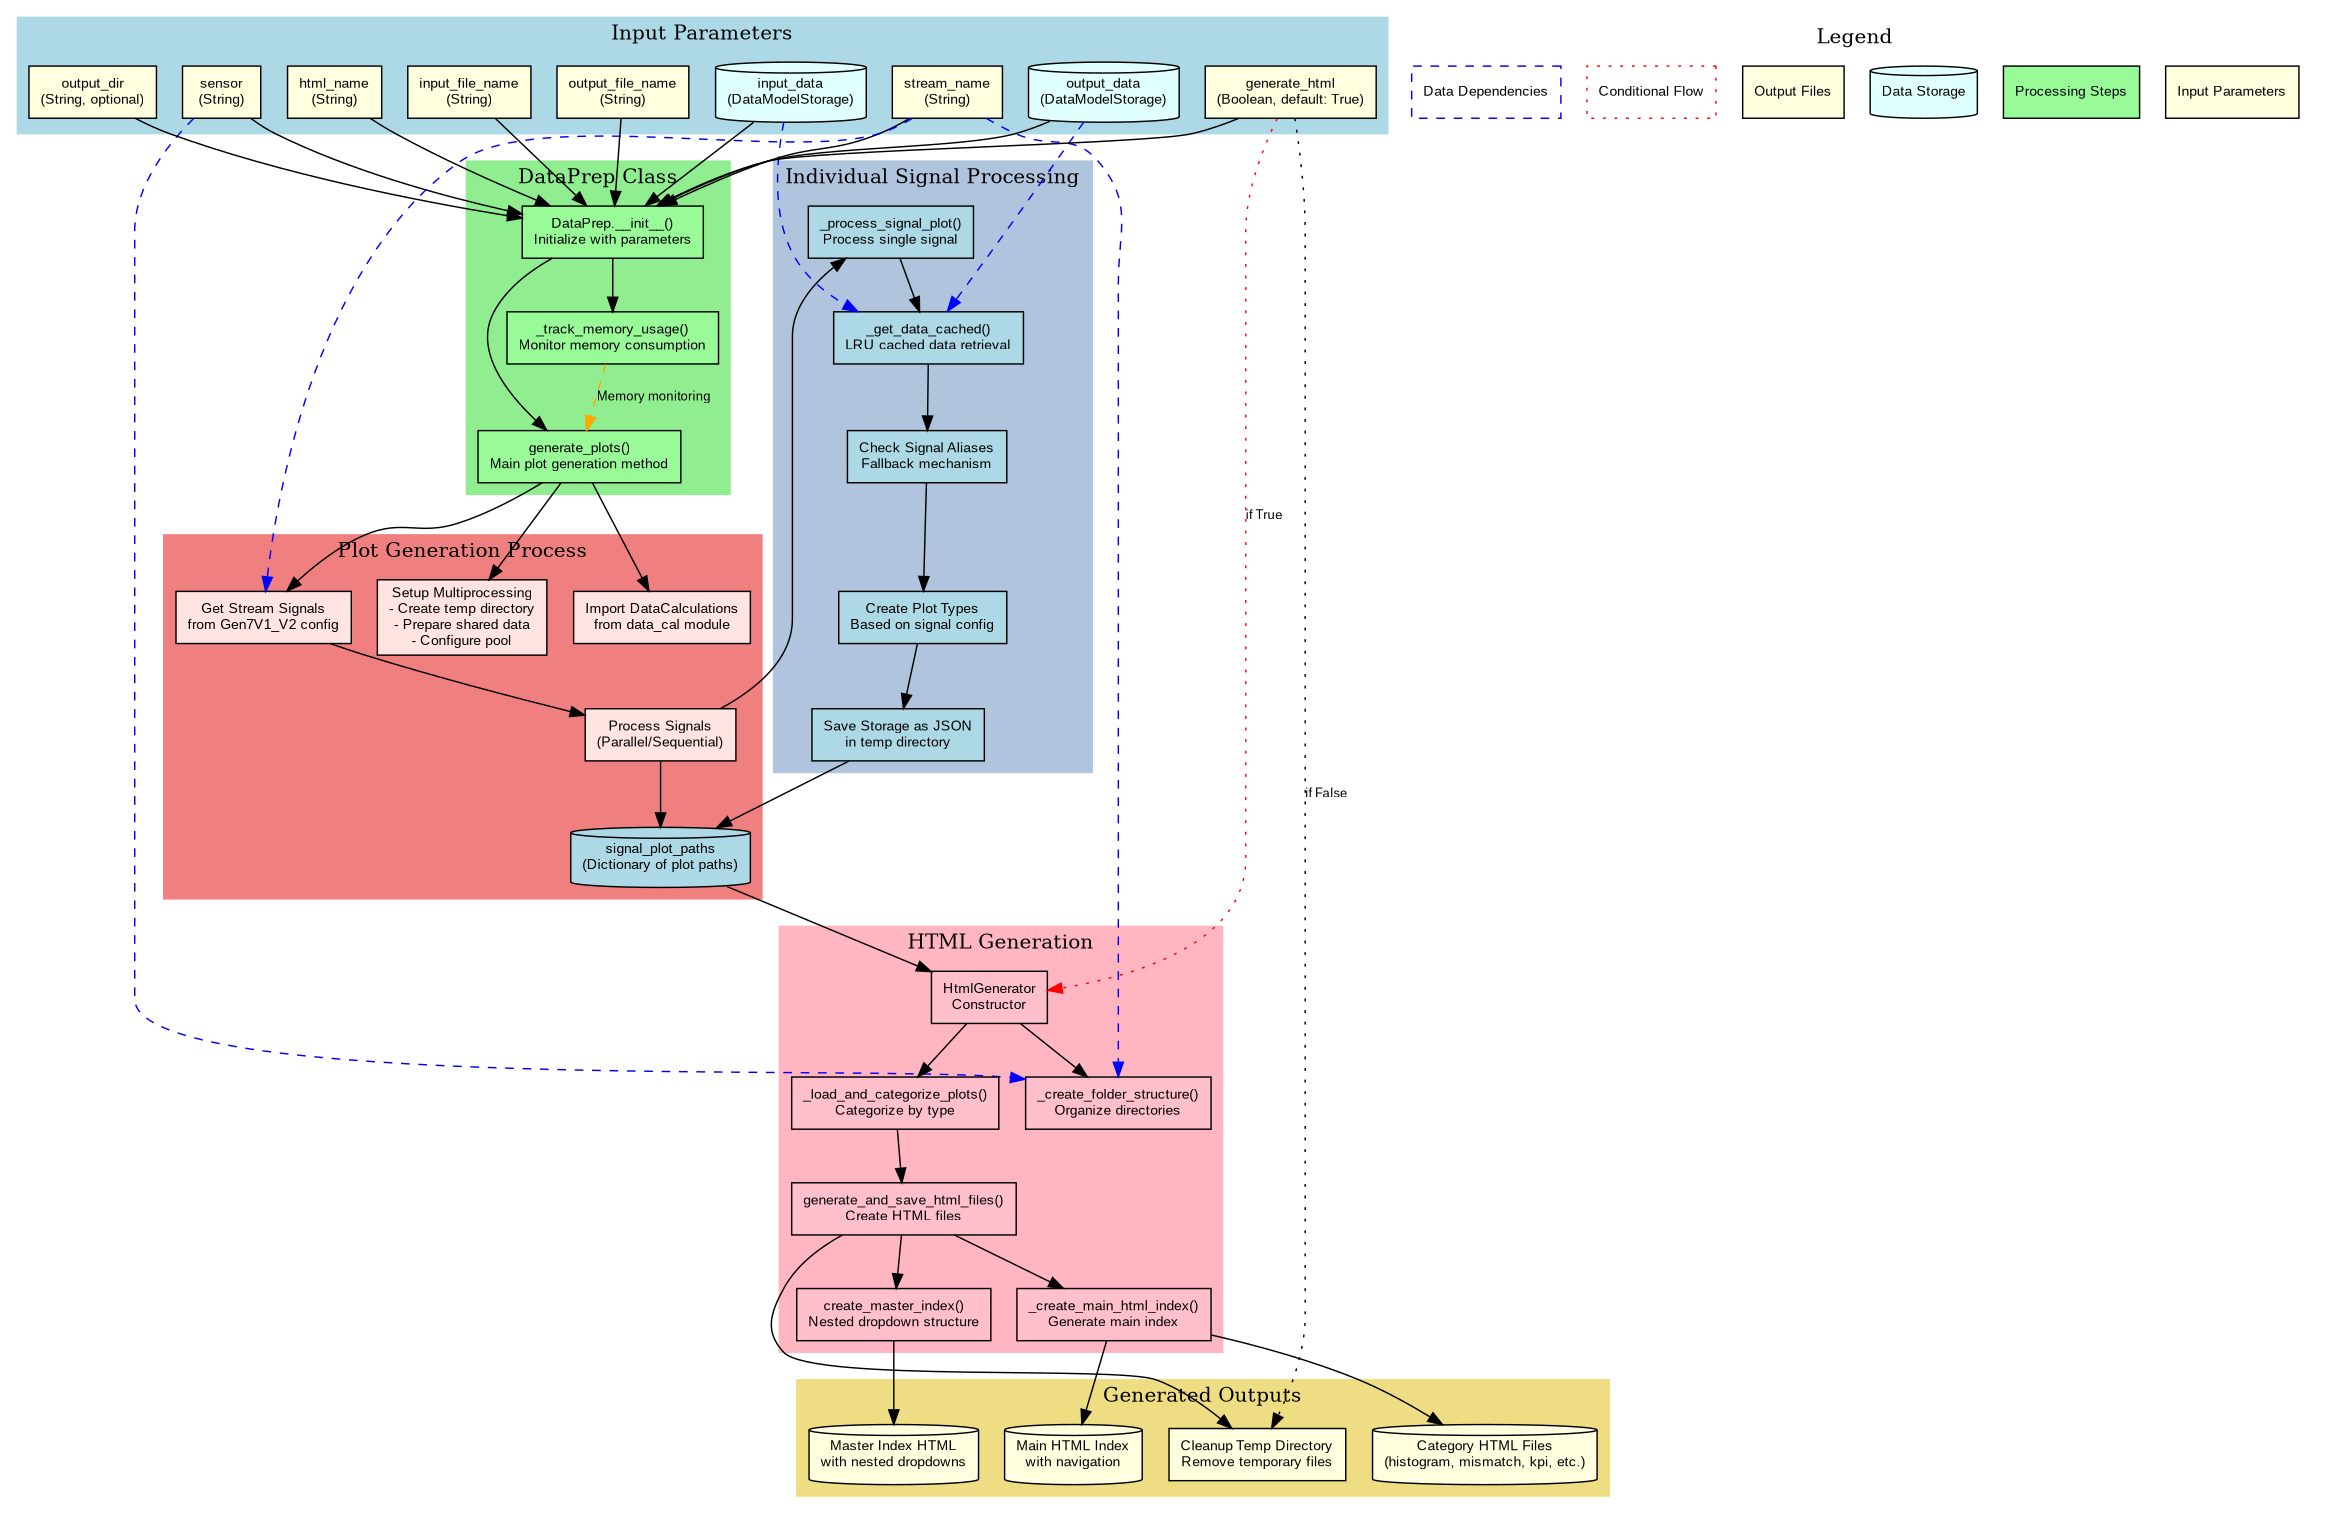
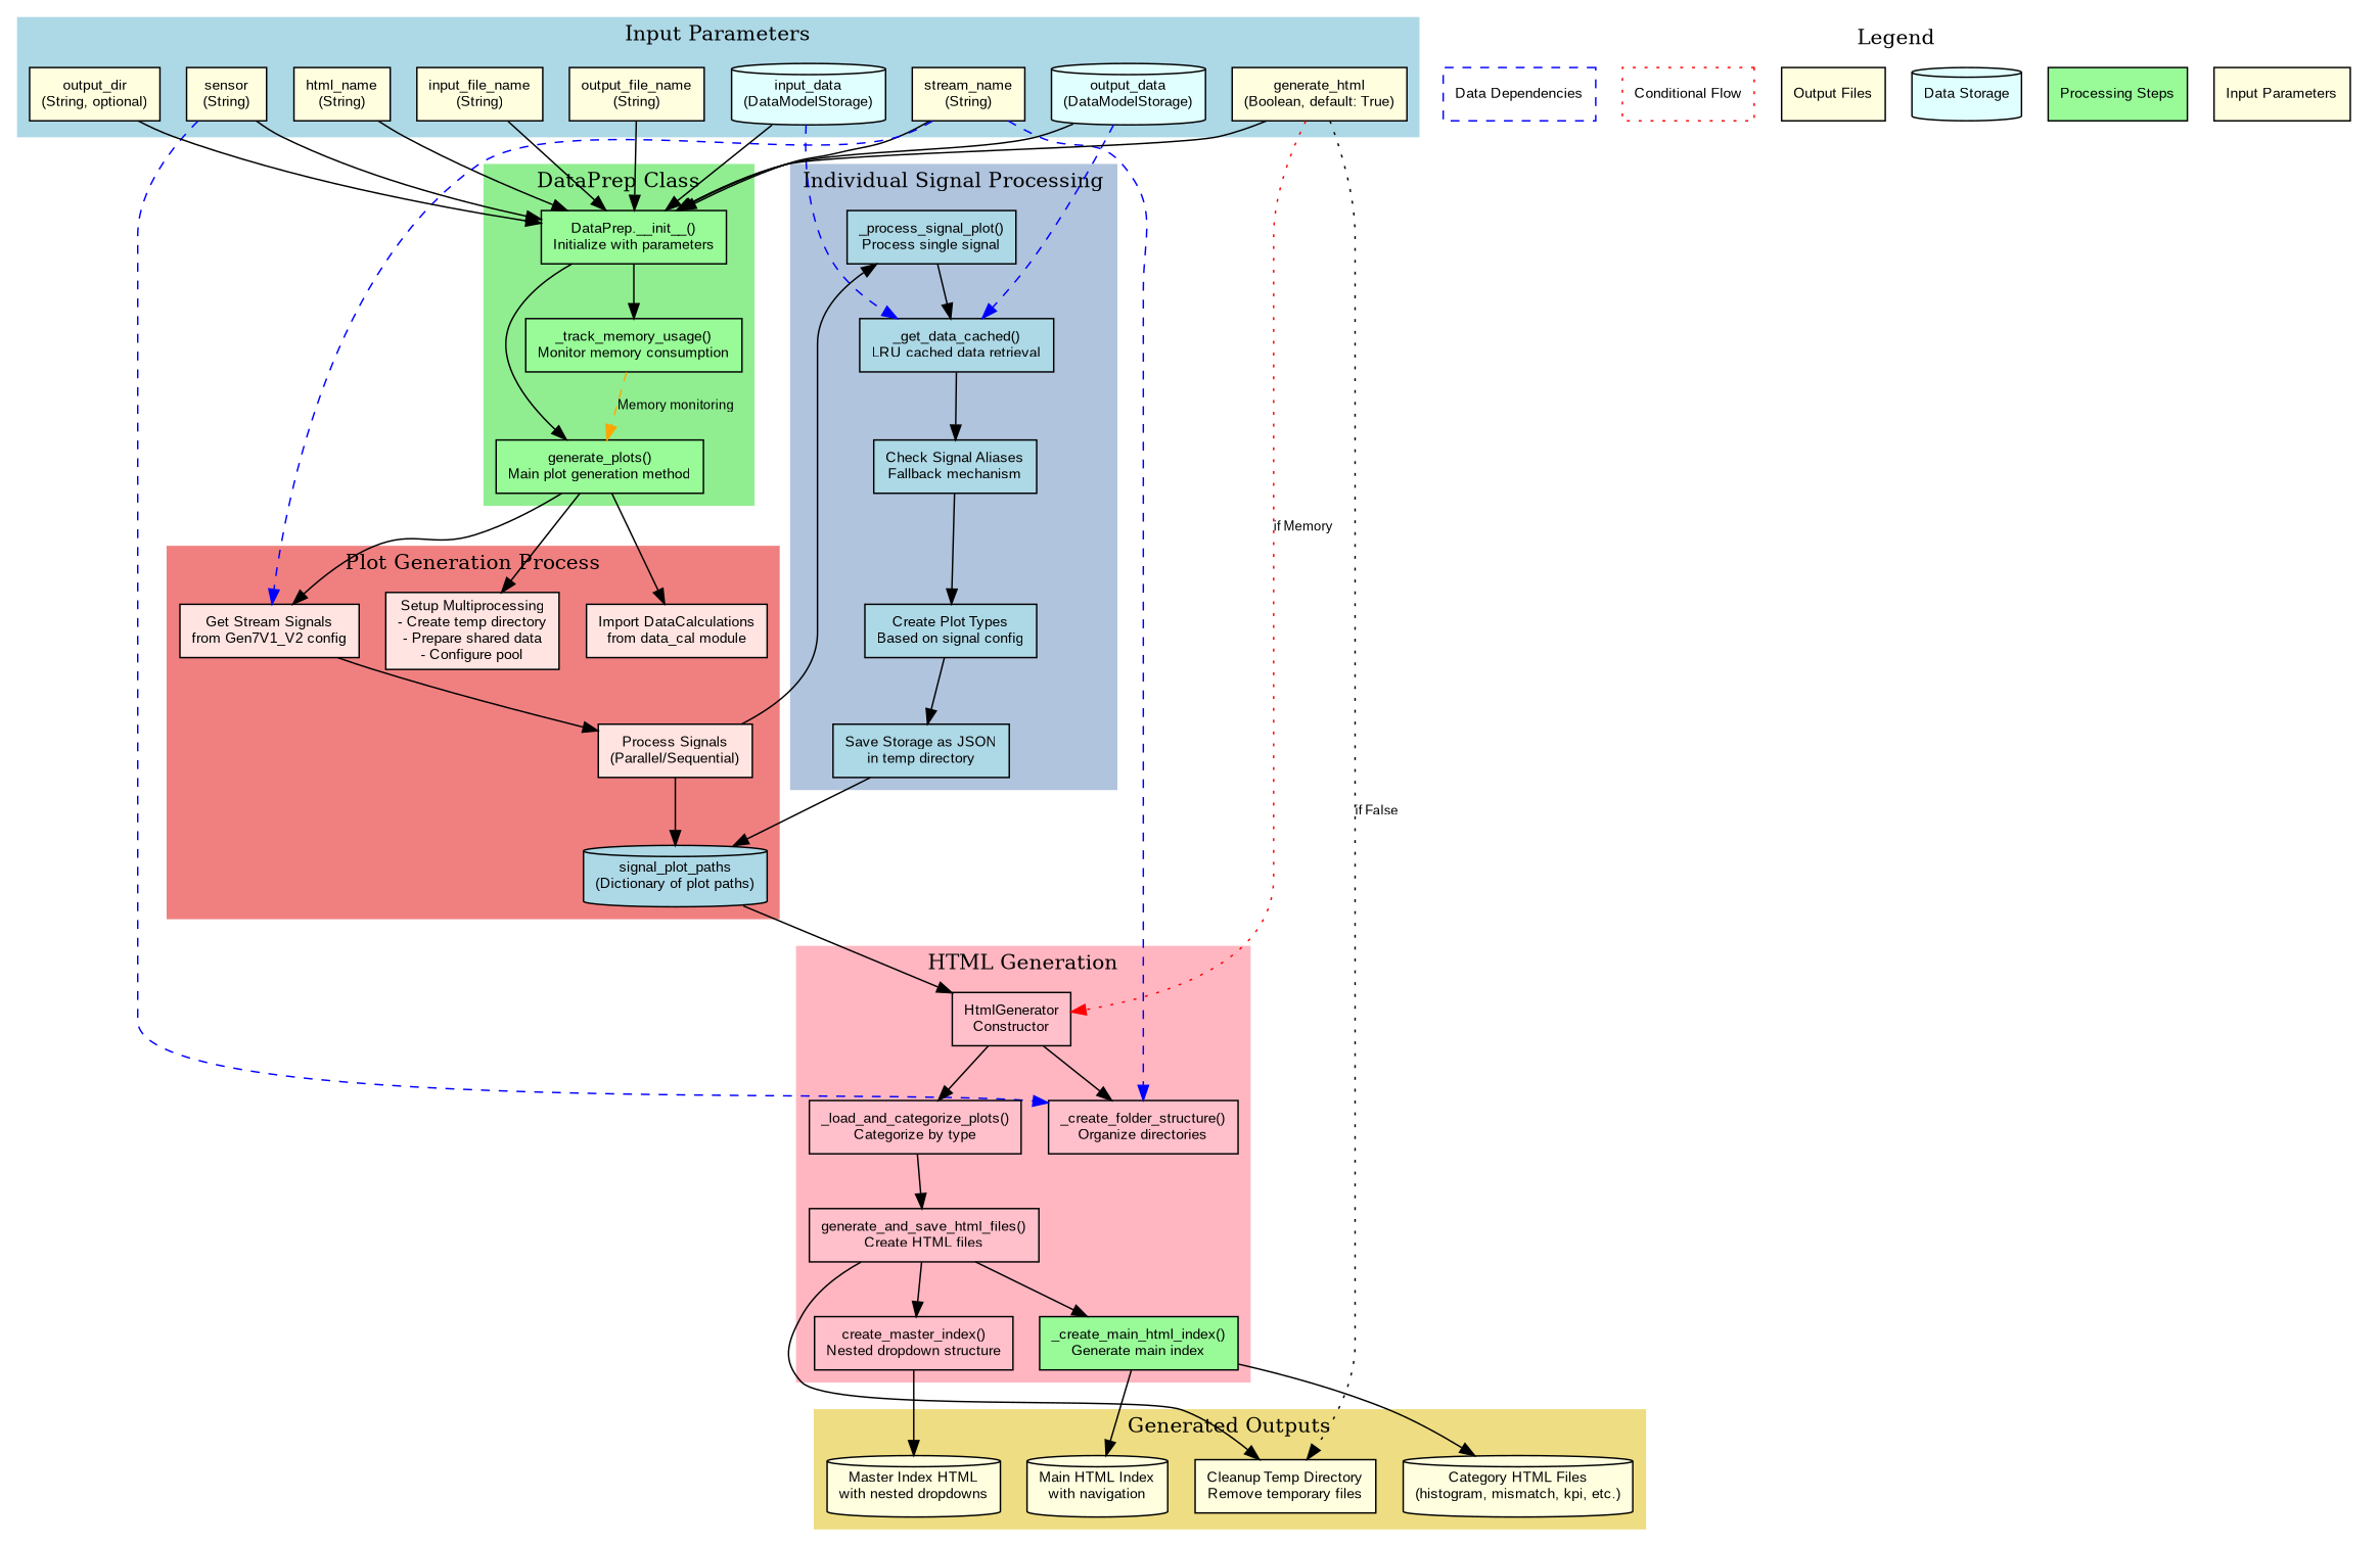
  digraph {
    rankdir=TB
    node [fillcolor=lightyellow fontname=Arial fontsize=10 shape=box style=filled]
    edge [fontname=Arial fontsize=9]
    n1 [fillcolor=lightcyan label="input_data\n(DataModelStorage)" shape=cylinder]
    n2 [fillcolor=lightcyan label="output_data\n(DataModelStorage)" shape=cylinder]
    n3 [label="html_name\n(String)"]
    n4 [label="sensor\n(String)"]
    n5 [label="stream_name\n(String)"]
    n6 [label="input_file_name\n(String)"]
    n7 [label="output_file_name\n(String)"]
    n8 [label="output_dir\n(String, optional)"]
    n9 [label="generate_html\n(Boolean, default: True)"]
    n10 [fillcolor=palegreen label="DataPrep.__init__()\nInitialize with parameters"]
    n11 [fillcolor=palegreen label="_track_memory_usage()\nMonitor memory consumption"]
    n12 [fillcolor=palegreen label="generate_plots()\nMain plot generation method"]
    n13 [fillcolor=mistyrose label="Import DataCalculations\nfrom data_cal module"]
    n14 [fillcolor=mistyrose label="Setup Multiprocessing\n- Create temp directory\n- Prepare shared data\n- Configure pool"]
    n15 [fillcolor=mistyrose label="Get Stream Signals\nfrom Gen7V1_V2 config"]
    n16 [fillcolor=mistyrose label="Process Signals\n(Parallel/Sequential)"]
    n17 [fillcolor=lightblue label="signal_plot_paths\n(Dictionary of plot paths)" shape=cylinder]
    n18 [fillcolor=lightblue label="_process_signal_plot()\nProcess single signal"]
    n19 [fillcolor=lightblue label="_get_data_cached()\nLRU cached data retrieval"]
    n20 [fillcolor=lightblue label="Check Signal Aliases\nFallback mechanism"]
    n21 [fillcolor=lightblue label="Create Plot Types\nBased on signal config"]
    n22 [fillcolor=lightblue label="Save Storage as JSON\nin temp directory"]
    n23 [fillcolor=pink label="HtmlGenerator\nConstructor"]
    n24 [fillcolor=pink label="_create_folder_structure()\nOrganize directories"]
    n25 [fillcolor=pink label="_load_and_categorize_plots()\nCategorize by type"]
    n26 [fillcolor=pink label="generate_and_save_html_files()\nCreate HTML files"]
-   n27 [fillcolor=pink label="_create_main_html_index()\nGenerate main index"]
+   n27 [fillcolor=palegreen label="_create_main_html_index()\nGenerate main index"]
    n28 [fillcolor=pink label="create_master_index()\nNested dropdown structure"]
    n29 [label="Category HTML Files\n(histogram, mismatch, kpi, etc.)" shape=cylinder]
    n30 [label="Main HTML Index\nwith navigation" shape=cylinder]
    n31 [label="Master Index HTML\nwith nested dropdowns" shape=cylinder]
    n32 [label="Cleanup Temp Directory\nRemove temporary files"]
    n33 [label="Input Parameters"]
    n34 [fillcolor=palegreen label="Processing Steps"]
    n35 [fillcolor=lightcyan label="Data Storage" shape=cylinder]
    n36 [label="Output Files"]
    n37 [color=red label="Conditional Flow" style=dotted fillcolor=""]
    n38 [color=blue label="Data Dependencies" style=dashed fillcolor=""]
    subgraph cluster_1 {
      color=lightblue
      label="Input Parameters"
      style=filled
      n1
      n2
      n3
      n4
      n5
      n6
      n7
      n8
      n9
    }
    subgraph cluster_2 {
      color=lightgreen
      label="DataPrep Class"
      style=filled
      n10
      n11
      n12
    }
    subgraph cluster_3 {
      color=lightcoral
      label="Plot Generation Process"
      style=filled
      n13
      n14
      n15
      n16
      n17
    }
    subgraph cluster_4 {
      color=lightsteelblue
      label="Individual Signal Processing"
      style=filled
      n18
      n19
      n20
      n21
      n22
    }
    subgraph cluster_5 {
      color=lightpink
      label="HTML Generation"
      style=filled
      n23
      n24
      n25
      n26
      n27
      n28
    }
    subgraph cluster_6 {
      color=lightgoldenrod
      label="Generated Outputs"
      style=filled
      n29
      n30
      n31
      n32
    }
    subgraph cluster_7 {
      color=white
      label=Legend
      style=filled
      n33
      n34
      n35
      n36
      n37
      n38
    }
    n1 -> n10
    n1 -> n19 [color=blue style=dashed]
    n2 -> n10
    n2 -> n19 [color=blue style=dashed]
    n3 -> n10
    n4 -> n10
    n4 -> n24 [color=blue style=dashed]
    n5 -> n10
    n5 -> n15 [color=blue style=dashed]
    n5 -> n24 [color=blue style=dashed]
    n6 -> n10
    n7 -> n10
    n8 -> n10
    n9 -> n10
-   n9 -> n23 [color=red label="if True" style=dotted]
+   n9 -> n23 [color=red label="if Memory" style=dotted]
    n9 -> n32 [color=black label="if False" style=dotted]
    n10 -> n11
    n10 -> n12
    n11 -> n12 [color=orange label="Memory monitoring" style=dashed]
    n12 -> n13
    n12 -> n14
    n12 -> n15
    n15 -> n16
    n16 -> n17
    n16 -> n18
    n17 -> n23
    n18 -> n19
    n19 -> n20
    n20 -> n21
    n21 -> n22
    n22 -> n17
    n23 -> n24
    n23 -> n25
    n25 -> n26
    n26 -> n27
    n26 -> n28
    n26 -> n32
    n27 -> n29
    n27 -> n30
    n28 -> n31
  }
